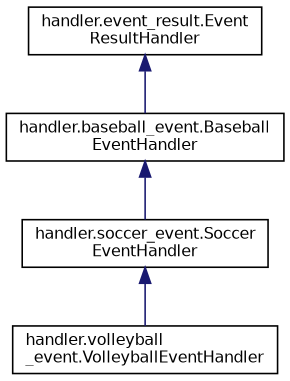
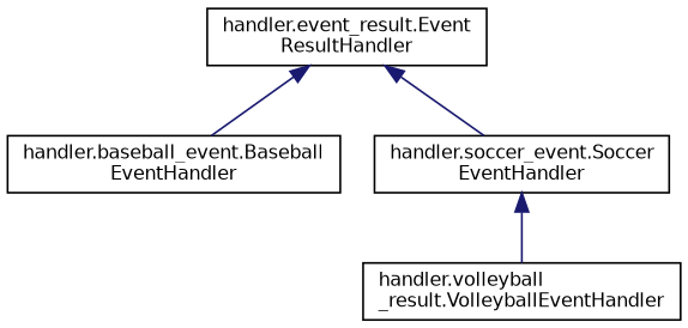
  digraph {
    rankdir=TB
    node [color=black fillcolor=white fontname=Helvetica fontsize=10 shape=record style=filled]
    edge [color=midnightblue dir=back fontname=Helvetica fontsize=10 labelfontname=Helvetica labelfontsize=10 style=solid]
    n1 [height=0.2 label="handler.event_result.Event\lResultHandler" width=0.4]
    n2 [height=0.2 label="handler.baseball_event.Baseball\lEventHandler" width=0.4]
    n3 [height=0.2 label="handler.soccer_event.Soccer\lEventHandler" width=0.4]
-   n4 [height=0.2 label="handler.volleyball\l_event.VolleyballEventHandler" width=0.4]
+   n4 [height=0.2 label="handler.volleyball\l_result.VolleyballEventHandler" width=0.4]
    n1 -> n2
-   n2 -> n3
+   n1 -> n3
    n3 -> n4
  }
